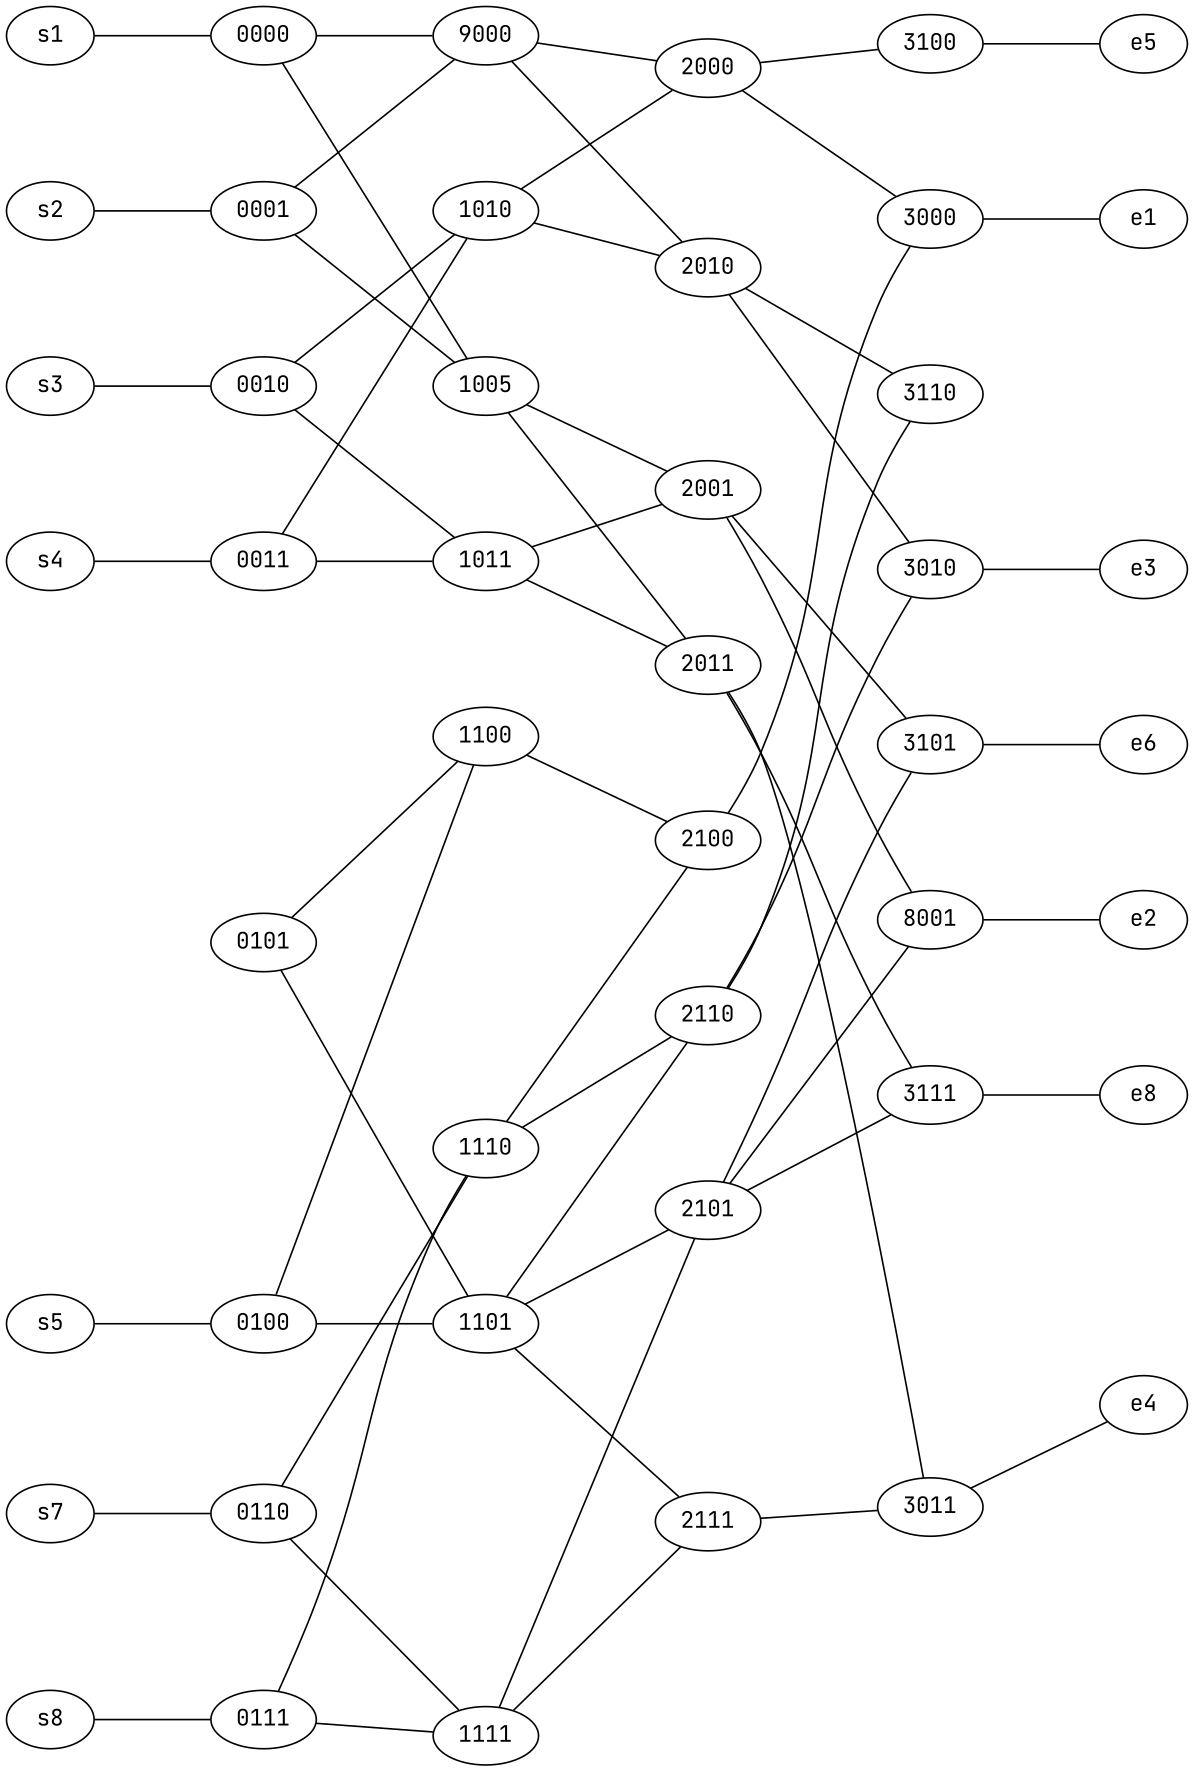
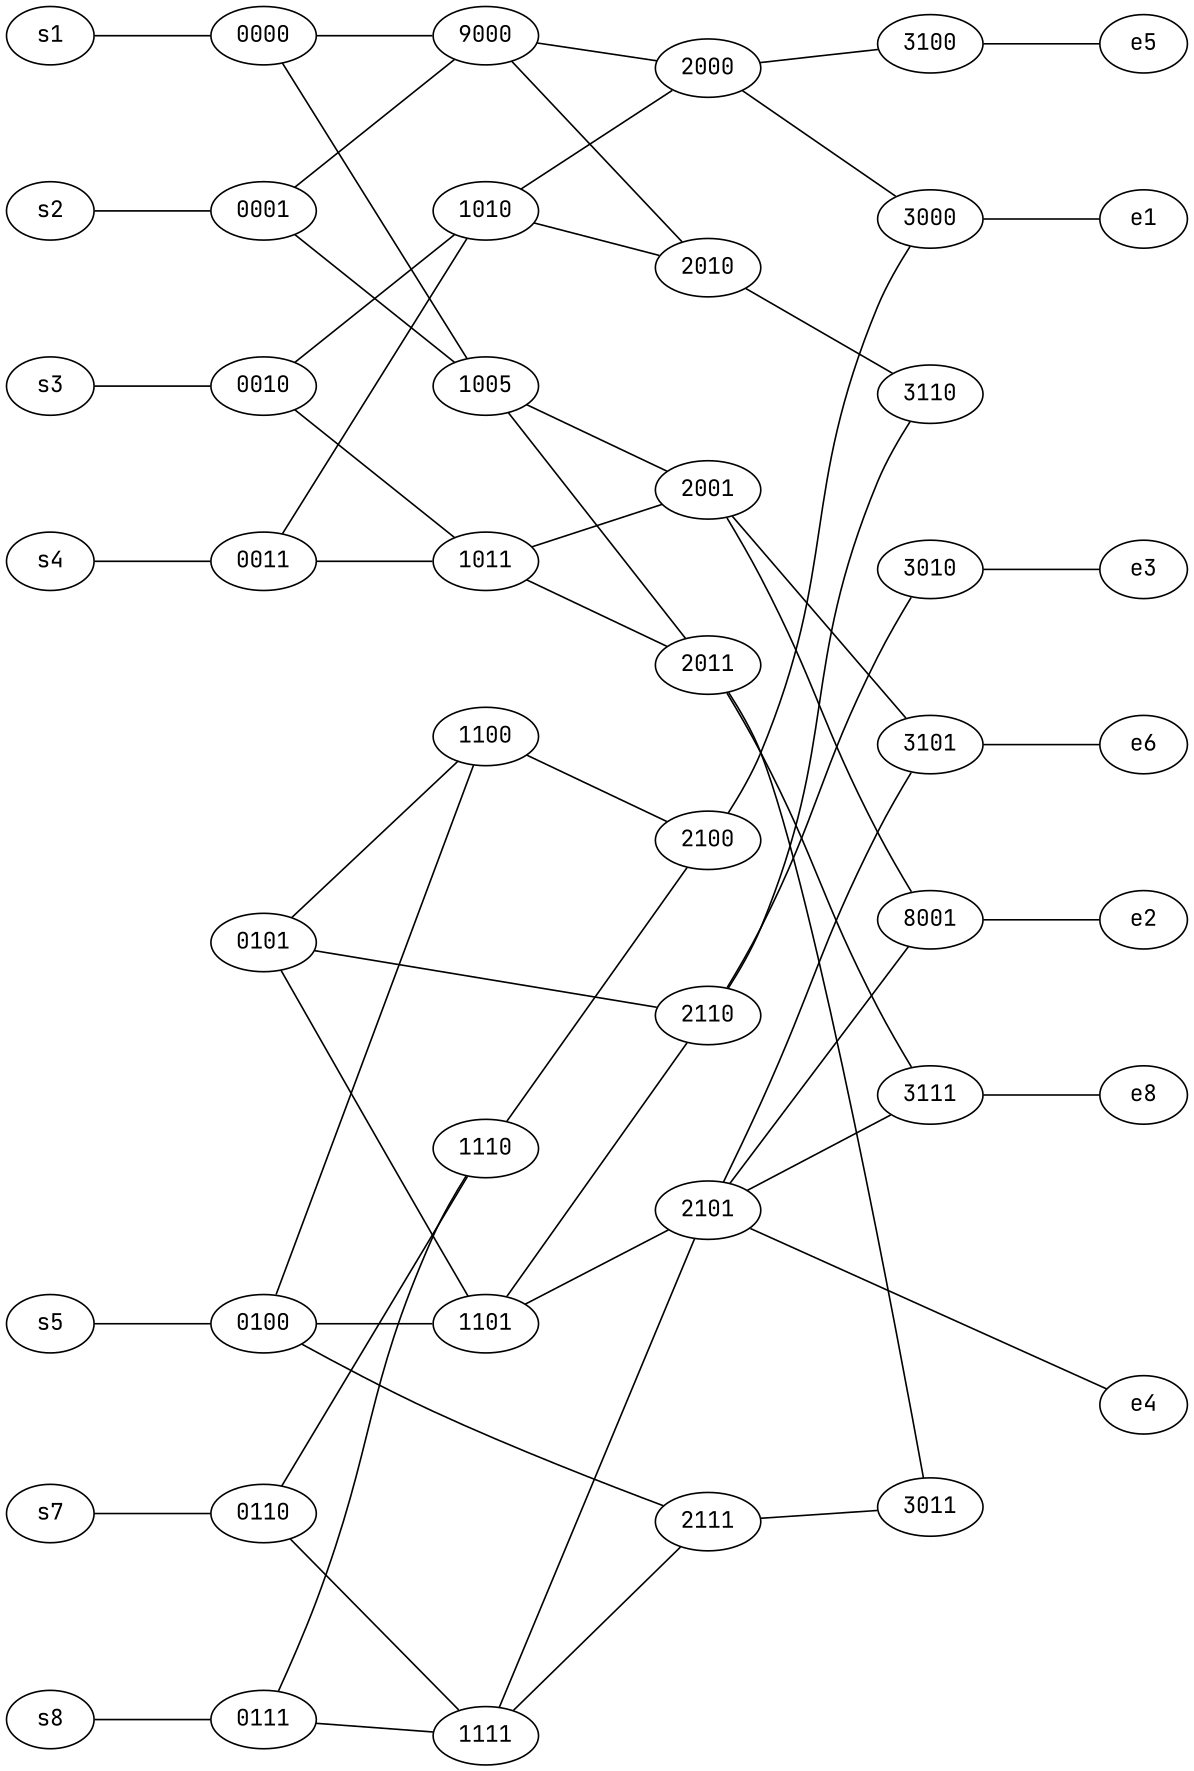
  strict graph {
    fontname="JetBrains Mono"
    nodesep=1
    rankdir=LR
    ranksep=1
    node [fontname="JetBrains Mono"]
    edge [fontname="JetBrains Mono"]
    s1
    0000
    n3 [label=9000]
    n4 [label=1005]
    2000
    2010
    2001
    2011
    3000
    3100
    3010
    3110
    e1
    e5
    s2
    0001
    n17 [label=8001]
    3101
    3011
    3111
    e2
    e6
    s3
    0010
    1010
    1011
    e3
    s4
    0011
    e4
    e8
    s5
    0100
    1100
    1101
    2100
    2110
    2101
    2111
    0101
    s7
    0110
    1110
    1111
    s8
    0111
    s1 -- 0000
    0000 -- n3
    0000 -- n4
    n3 -- 2000
    n3 -- 2010
    n4 -- 2001
    n4 -- 2011
    2000 -- 3000
    2000 -- 3100
-   2010 -- 3010
    2010 -- 3110
    2001 -- n17
    2001 -- 3101
    2011 -- 3011
    2011 -- 3111
    3000 -- e1
    3100 -- e5
    3010 -- e3
    s2 -- 0001
    0001 -- n3
    0001 -- n4
    n17 -- e2
    3101 -- e6
-   3011 -- e4
+   2101 -- e4
    3111 -- e8
    s3 -- 0010
    0010 -- 1010
    0010 -- 1011
    1010 -- 2000
    1010 -- 2010
    1011 -- 2001
    1011 -- 2011
    s4 -- 0011
    0011 -- 1010
    0011 -- 1011
    s5 -- 0100
    0100 -- 1100
    0100 -- 1101
    1100 -- 2100
    1101 -- 2110
    1101 -- 2101
-   1101 -- 2111
+   0100 -- 2111
    2100 -- 3000
    2110 -- 3010
    2110 -- 3110
    2101 -- n17
    2101 -- 3101
    2101 -- 3111
    2111 -- 3011
    0101 -- 1100
    0101 -- 1101
    s7 -- 0110
    0110 -- 1110
    0110 -- 1111
    1110 -- 2100
-   1110 -- 2110
+   0101 -- 2110
    1111 -- 2101
    1111 -- 2111
    s8 -- 0111
    0111 -- 1110
    0111 -- 1111
  }
